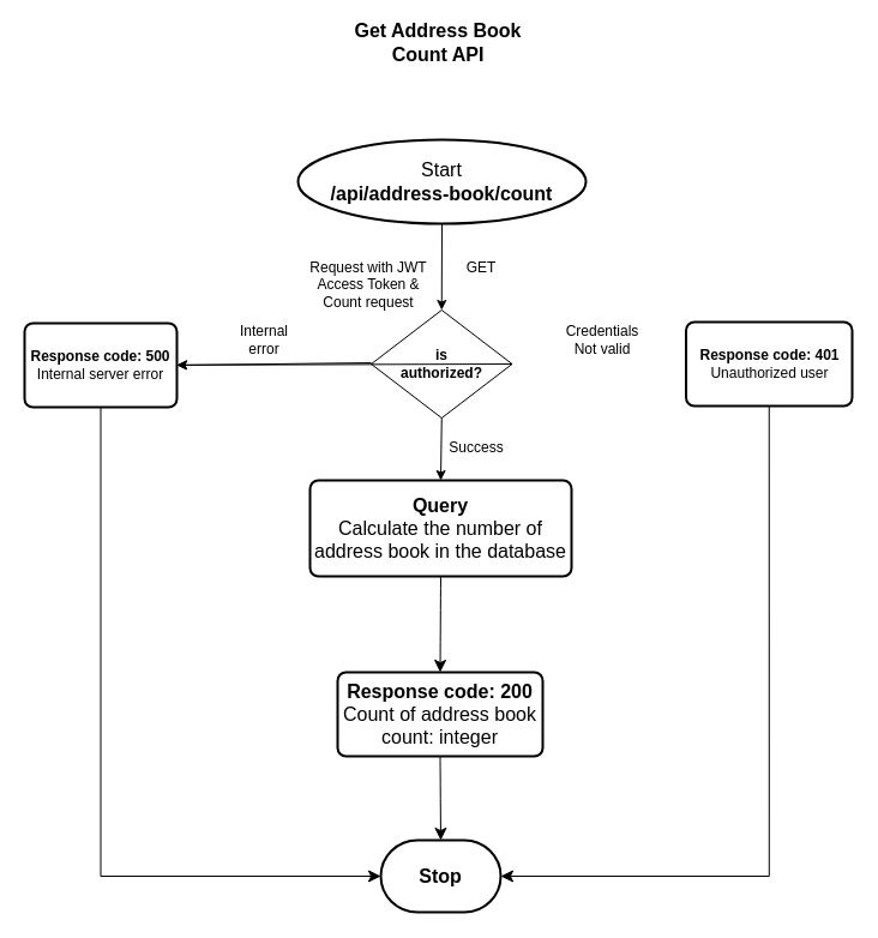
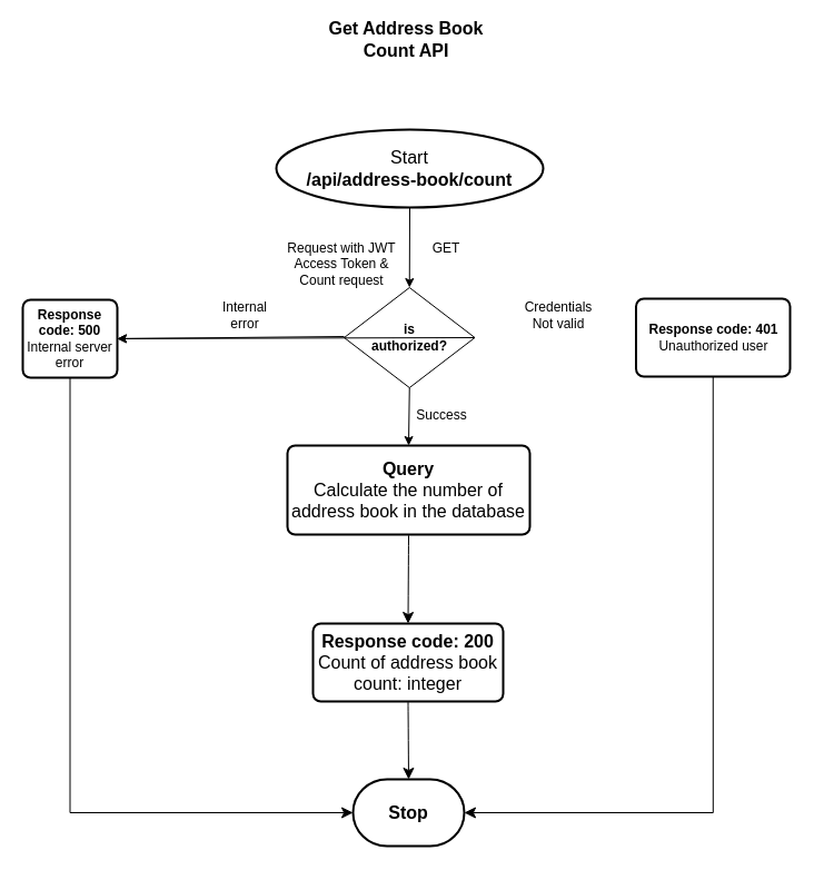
  <mxCell id="0" />
  <mxCell id="1" parent="0" />
  <mxCell id="2" value="Start&lt;br&gt;&lt;b&gt;/api/address-book/count&lt;/b&gt;" style="strokeWidth=2;html=1;shape=mxgraph.flowchart.start_2;whiteSpace=wrap;fontSize=16;" parent="1" vertex="1"><mxGeometry x="248" y="116" width="240" height="70" as="geometry" /></mxCell>
  <mxCell id="3" value="&lt;b&gt;Get Address Book Count API&lt;/b&gt;" style="text;html=1;strokeColor=none;fillColor=none;align=center;verticalAlign=middle;whiteSpace=wrap;rounded=0;fontSize=16;" parent="1" vertex="1"><mxGeometry x="275" y="20" width="180" height="30" as="geometry" /></mxCell>
  <mxCell id="4" value="&lt;b&gt;is &lt;br&gt;authorized?&lt;/b&gt;" style="rhombus;whiteSpace=wrap;html=1;" vertex="1" parent="1"><mxGeometry x="309" y="258" width="117.5" height="90" as="geometry" /></mxCell>
  <mxCell id="5" value="" style="endArrow=classic;html=1;rounded=0;entryX=0.5;entryY=0;entryDx=0;entryDy=0;exitX=0.5;exitY=1;exitDx=0;exitDy=0;exitPerimeter=0;" edge="1" parent="1" target="4" source="2"><mxGeometry width="50" height="50" relative="1" as="geometry"><mxPoint x="368" y="180" as="sourcePoint" /><mxPoint x="351.5" y="398" as="targetPoint" /></mxGeometry></mxCell>
  <mxCell id="6" value="" style="endArrow=classic;html=1;rounded=0;exitX=0.5;exitY=1;exitDx=0;exitDy=0;entryX=0.5;entryY=0;entryDx=0;entryDy=0;" edge="1" parent="1" source="4" target="16"><mxGeometry width="50" height="50" relative="1" as="geometry"><mxPoint x="301.5" y="448" as="sourcePoint" /><mxPoint x="368" y="414" as="targetPoint" /></mxGeometry></mxCell>
  <mxCell id="7" value="Success" style="text;html=1;strokeColor=none;fillColor=none;align=center;verticalAlign=middle;whiteSpace=wrap;rounded=0;" vertex="1" parent="1"><mxGeometry x="366.5" y="358" width="60" height="30" as="geometry" /></mxCell>
  <mxCell id="8" value="Request with JWT Access Token &amp;amp; Count request" style="text;html=1;strokeColor=none;fillColor=none;align=center;verticalAlign=middle;whiteSpace=wrap;rounded=0;" vertex="1" parent="1"><mxGeometry x="257" y="222" width="99.75" height="30" as="geometry" /></mxCell>
  <mxCell id="9" value="&lt;b&gt;Response code: 401&lt;/b&gt;&lt;br&gt;Unauthorized user" style="rounded=1;whiteSpace=wrap;html=1;absoluteArcSize=1;arcSize=14;strokeWidth=2;" vertex="1" parent="1"><mxGeometry x="571.5" y="268" width="138.5" height="70" as="geometry" /></mxCell>
  <mxCell id="10" value="" style="endArrow=classic;html=1;rounded=0;exitX=1;exitY=0.5;exitDx=0;exitDy=0;" edge="1" parent="1" source="4" target="12"><mxGeometry width="50" height="50" relative="1" as="geometry"><mxPoint x="440" y="310" as="sourcePoint" /><mxPoint x="351.5" y="398" as="targetPoint" /></mxGeometry></mxCell>
  <mxCell id="11" value="Credentials&lt;br&gt;Not valid" style="text;html=1;strokeColor=none;fillColor=none;align=center;verticalAlign=middle;whiteSpace=wrap;rounded=0;" vertex="1" parent="1"><mxGeometry x="471.5" y="268" width="60" height="30" as="geometry" /></mxCell>
- <mxCell id="12" value="&lt;b&gt;Response code: 500&lt;/b&gt;&lt;br&gt;Internal server error" style="rounded=1;whiteSpace=wrap;html=1;absoluteArcSize=1;arcSize=14;strokeWidth=2;" vertex="1" parent="1"><mxGeometry x="20" y="269" width="127" height="70" as="geometry" /></mxCell>
+ <mxCell id="12" value="&lt;b&gt;Response code: 500&lt;/b&gt;&lt;br&gt;Internal server error" style="rounded=1;whiteSpace=wrap;html=1;absoluteArcSize=1;arcSize=14;strokeWidth=2;" vertex="1" parent="1"><mxGeometry x="20" y="269" width="85" height="70" as="geometry" /></mxCell>
  <mxCell id="13" value="" style="endArrow=classic;html=1;rounded=0;exitX=0;exitY=0.5;exitDx=0;exitDy=0;entryX=1;entryY=0.5;entryDx=0;entryDy=0;" edge="1" parent="1" target="12"><mxGeometry width="50" height="50" relative="1" as="geometry"><mxPoint x="309" y="302" as="sourcePoint" /><mxPoint x="170" y="320" as="targetPoint" /></mxGeometry></mxCell>
  <mxCell id="14" value="Internal error" style="text;html=1;strokeColor=none;fillColor=none;align=center;verticalAlign=middle;whiteSpace=wrap;rounded=0;" vertex="1" parent="1"><mxGeometry x="190" y="268" width="60" height="30" as="geometry" /></mxCell>
  <mxCell id="15" value="GET" style="text;html=1;strokeColor=none;fillColor=none;align=center;verticalAlign=middle;whiteSpace=wrap;rounded=0;" vertex="1" parent="1"><mxGeometry x="371" y="208" width="60" height="30" as="geometry" /></mxCell>
  <mxCell id="16" value="&lt;b&gt;Query&lt;/b&gt;&lt;br&gt;Calculate the number of address book in the database" style="rounded=1;whiteSpace=wrap;html=1;absoluteArcSize=1;arcSize=14;strokeWidth=2;fontSize=16;" vertex="1" parent="1"><mxGeometry x="258" y="400" width="218" height="80" as="geometry" /></mxCell>
  <mxCell id="17" value="&lt;b&gt;Response&lt;/b&gt; &lt;b&gt;code: 200&lt;/b&gt;&lt;br&gt;Count of address book&lt;br&gt;count: integer" style="rounded=1;whiteSpace=wrap;html=1;absoluteArcSize=1;arcSize=14;strokeWidth=2;fontSize=16;" vertex="1" parent="1"><mxGeometry x="281" y="560" width="171" height="70" as="geometry" /></mxCell>
  <mxCell id="18" value="" style="endArrow=classic;html=1;rounded=0;fontSize=12;startSize=8;endSize=8;curved=1;exitX=0.5;exitY=1;exitDx=0;exitDy=0;entryX=0.5;entryY=0;entryDx=0;entryDy=0;" edge="1" parent="1" source="16" target="17"><mxGeometry width="50" height="50" relative="1" as="geometry"><mxPoint x="350" y="470" as="sourcePoint" /><mxPoint x="400" y="420" as="targetPoint" /></mxGeometry></mxCell>
  <mxCell id="19" value="&lt;b&gt;Stop&lt;/b&gt;" style="strokeWidth=2;html=1;shape=mxgraph.flowchart.terminator;whiteSpace=wrap;fontSize=16;" vertex="1" parent="1"><mxGeometry x="317" y="700" width="100" height="60" as="geometry" /></mxCell>
  <mxCell id="20" value="" style="endArrow=classic;html=1;rounded=0;fontSize=12;startSize=8;endSize=8;curved=1;exitX=0.5;exitY=1;exitDx=0;exitDy=0;entryX=0.5;entryY=0;entryDx=0;entryDy=0;entryPerimeter=0;" edge="1" parent="1" source="17" target="19"><mxGeometry width="50" height="50" relative="1" as="geometry"><mxPoint x="350" y="660" as="sourcePoint" /><mxPoint x="400" y="610" as="targetPoint" /></mxGeometry></mxCell>
  <mxCell id="21" value="" style="endArrow=classic;html=1;rounded=0;fontSize=12;startSize=8;endSize=8;exitX=0.5;exitY=1;exitDx=0;exitDy=0;entryX=0;entryY=0.5;entryDx=0;entryDy=0;entryPerimeter=0;edgeStyle=orthogonalEdgeStyle;" edge="1" parent="1" source="12" target="19"><mxGeometry width="50" height="50" relative="1" as="geometry"><mxPoint x="230" y="620" as="sourcePoint" /><mxPoint x="310" y="710" as="targetPoint" /></mxGeometry></mxCell>
  <mxCell id="22" value="" style="endArrow=classic;html=1;rounded=0;fontSize=12;startSize=8;endSize=8;exitX=0.5;exitY=1;exitDx=0;exitDy=0;entryX=1;entryY=0.5;entryDx=0;entryDy=0;entryPerimeter=0;edgeStyle=orthogonalEdgeStyle;" edge="1" parent="1" source="9" target="19"><mxGeometry width="50" height="50" relative="1" as="geometry"><mxPoint x="270" y="680" as="sourcePoint" /><mxPoint x="320" y="630" as="targetPoint" /></mxGeometry></mxCell>
